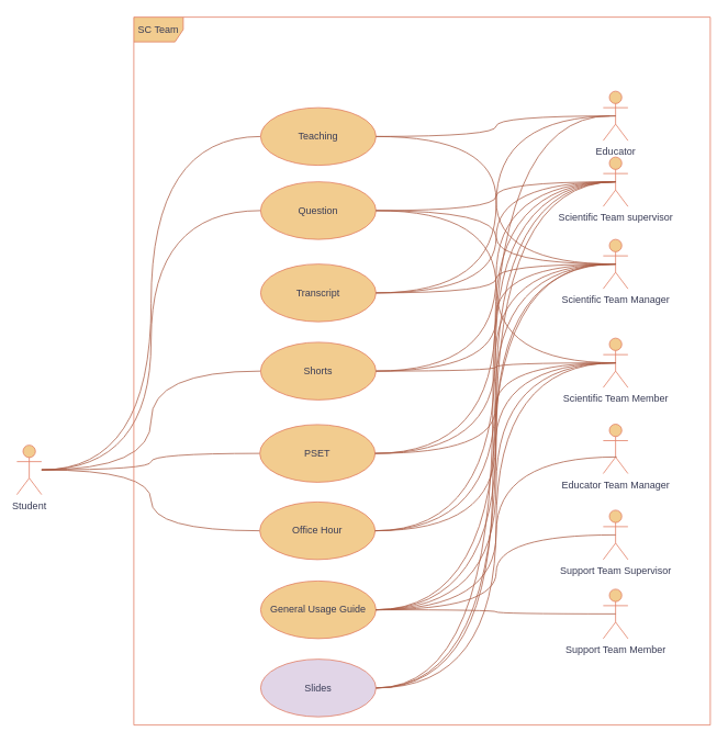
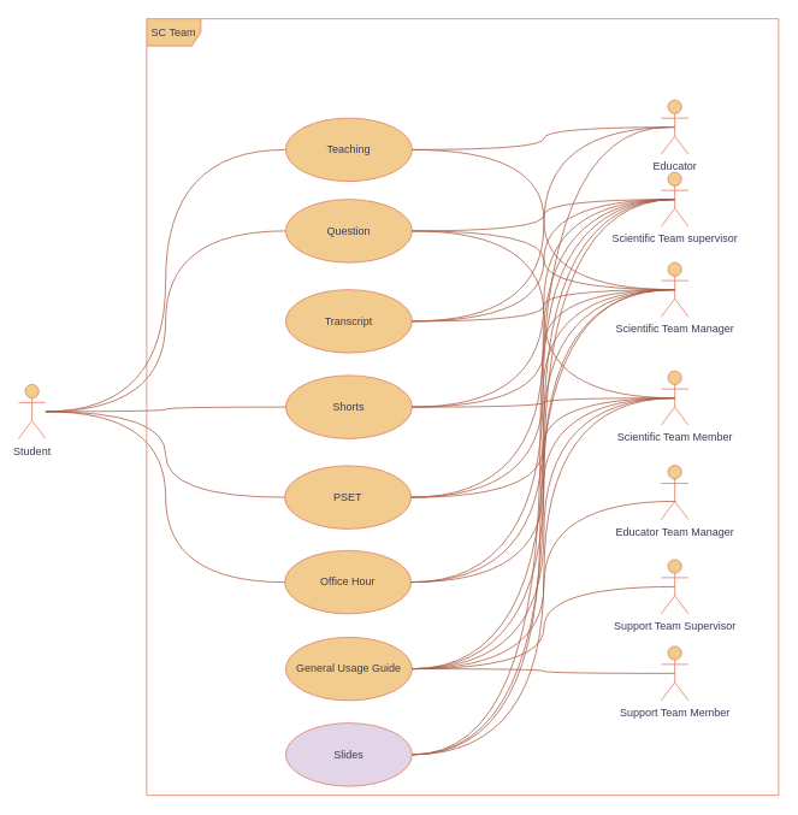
  <mxCell id="0" />
  <mxCell id="1" parent="0" />
  <mxCell id="2" style="edgeStyle=elbowEdgeStyle;shape=connector;curved=1;rounded=0;jumpStyle=arc;orthogonalLoop=1;jettySize=auto;html=1;shadow=0;strokeColor=#aa5b43;align=center;verticalAlign=middle;fontFamily=Helvetica;fontSize=11;fontColor=default;labelBackgroundColor=default;endArrow=none;endFill=0;flowAnimation=0;" edge="1" parent="1" source="7" target="19"><mxGeometry relative="1" as="geometry" /></mxCell>
  <mxCell id="3" style="edgeStyle=elbowEdgeStyle;shape=connector;curved=1;rounded=0;jumpStyle=arc;orthogonalLoop=1;jettySize=auto;html=1;shadow=0;strokeColor=#aa5b43;align=center;verticalAlign=middle;fontFamily=Helvetica;fontSize=11;fontColor=default;labelBackgroundColor=default;endArrow=none;endFill=0;flowAnimation=0;" edge="1" parent="1" source="7" target="13"><mxGeometry relative="1" as="geometry" /></mxCell>
  <mxCell id="4" style="edgeStyle=elbowEdgeStyle;shape=connector;curved=1;rounded=0;jumpStyle=arc;orthogonalLoop=1;jettySize=auto;html=1;shadow=0;strokeColor=#aa5b43;align=center;verticalAlign=middle;fontFamily=Helvetica;fontSize=11;fontColor=default;labelBackgroundColor=default;endArrow=none;endFill=0;flowAnimation=0;" edge="1" parent="1" source="7" target="17"><mxGeometry relative="1" as="geometry" /></mxCell>
  <mxCell id="5" style="edgeStyle=elbowEdgeStyle;shape=connector;curved=1;rounded=0;jumpStyle=arc;orthogonalLoop=1;jettySize=auto;html=1;shadow=0;strokeColor=#aa5b43;align=center;verticalAlign=middle;fontFamily=Helvetica;fontSize=11;fontColor=default;labelBackgroundColor=default;endArrow=none;endFill=0;flowAnimation=0;" edge="1" parent="1" source="7" target="15"><mxGeometry relative="1" as="geometry" /></mxCell>
  <mxCell id="6" style="edgeStyle=elbowEdgeStyle;shape=connector;curved=1;rounded=0;jumpStyle=arc;orthogonalLoop=1;jettySize=auto;html=1;shadow=0;strokeColor=#aa5b43;align=center;verticalAlign=middle;fontFamily=Helvetica;fontSize=11;fontColor=default;labelBackgroundColor=default;endArrow=none;endFill=0;flowAnimation=0;" edge="1" parent="1" source="7" target="16"><mxGeometry relative="1" as="geometry" /></mxCell>
- <mxCell id="7" value="Student" style="shape=umlActor;verticalLabelPosition=bottom;verticalAlign=top;html=1;labelBackgroundColor=none;fillColor=#F2CC8F;strokeColor=#E07A5F;fontColor=#393C56;rounded=1;" parent="1" vertex="1"><mxGeometry x="20" y="540" width="30" height="60" as="geometry" /></mxCell>
+ <mxCell id="7" value="Student" style="shape=umlActor;verticalLabelPosition=bottom;verticalAlign=top;html=1;labelBackgroundColor=none;fillColor=#F2CC8F;strokeColor=#E07A5F;fontColor=#393C56;rounded=1;" parent="1" vertex="1"><mxGeometry x="20" y="425" width="30" height="60" as="geometry" /></mxCell>
  <mxCell id="8" value="Educator" style="shape=umlActor;verticalLabelPosition=bottom;verticalAlign=top;html=1;labelBackgroundColor=none;fillColor=#F2CC8F;strokeColor=#E07A5F;fontColor=#393C56;rounded=1;" parent="1" vertex="1"><mxGeometry x="732" y="110" width="30" height="60" as="geometry" /></mxCell>
  <mxCell id="9" value="Support Team Member" style="shape=umlActor;verticalLabelPosition=bottom;verticalAlign=top;html=1;labelBackgroundColor=none;fillColor=#F2CC8F;strokeColor=#E07A5F;fontColor=#393C56;rounded=1;" parent="1" vertex="1"><mxGeometry x="732" y="715" width="30" height="60" as="geometry" /></mxCell>
  <mxCell id="10" value="Scientific Team Manager" style="shape=umlActor;verticalLabelPosition=bottom;verticalAlign=top;html=1;labelBackgroundColor=none;fillColor=#F2CC8F;strokeColor=#E07A5F;fontColor=#393C56;rounded=1;" parent="1" vertex="1"><mxGeometry x="732" y="290" width="30" height="60" as="geometry" /></mxCell>
  <mxCell id="11" value="Scientific Team supervisor" style="shape=umlActor;verticalLabelPosition=bottom;verticalAlign=top;html=1;labelBackgroundColor=none;fillColor=#F2CC8F;strokeColor=#E07A5F;fontColor=#393C56;rounded=1;" parent="1" vertex="1"><mxGeometry x="732" y="190" width="30" height="60" as="geometry" /></mxCell>
  <mxCell id="12" value="Scientific Team Member" style="shape=umlActor;verticalLabelPosition=bottom;verticalAlign=top;html=1;labelBackgroundColor=none;fillColor=#F2CC8F;strokeColor=#E07A5F;fontColor=#393C56;rounded=1;" parent="1" vertex="1"><mxGeometry x="732" y="410" width="30" height="60" as="geometry" /></mxCell>
  <mxCell id="13" value="Question" style="ellipse;whiteSpace=wrap;html=1;labelBackgroundColor=none;fillColor=#F2CC8F;strokeColor=#E07A5F;fontColor=#393C56;rounded=1;" parent="1" vertex="1"><mxGeometry x="316" y="220" width="140" height="70" as="geometry" /></mxCell>
  <mxCell id="14" value="Transcript" style="ellipse;whiteSpace=wrap;html=1;labelBackgroundColor=none;fillColor=#F2CC8F;strokeColor=#E07A5F;fontColor=#393C56;rounded=1;" parent="1" vertex="1"><mxGeometry x="316" y="320" width="140" height="70" as="geometry" /></mxCell>
  <mxCell id="15" value="Shorts" style="ellipse;whiteSpace=wrap;html=1;labelBackgroundColor=none;fillColor=#F2CC8F;strokeColor=#E07A5F;fontColor=#393C56;rounded=1;" parent="1" vertex="1"><mxGeometry x="316" y="415" width="140" height="70" as="geometry" /></mxCell>
  <mxCell id="16" value="PSET" style="ellipse;whiteSpace=wrap;html=1;labelBackgroundColor=none;fillColor=#F2CC8F;strokeColor=#E07A5F;fontColor=#393C56;rounded=1;" parent="1" vertex="1"><mxGeometry x="315" y="515" width="140" height="70" as="geometry" /></mxCell>
  <mxCell id="17" value="Office Hour" style="ellipse;whiteSpace=wrap;html=1;labelBackgroundColor=none;fillColor=#F2CC8F;strokeColor=#E07A5F;fontColor=#393C56;rounded=1;" parent="1" vertex="1"><mxGeometry x="315" y="609" width="140" height="70" as="geometry" /></mxCell>
  <mxCell id="18" value="General Usage Guide" style="ellipse;whiteSpace=wrap;html=1;labelBackgroundColor=none;fillColor=#F2CC8F;strokeColor=#E07A5F;fontColor=#393C56;rounded=1;" parent="1" vertex="1"><mxGeometry x="316" y="705" width="140" height="70" as="geometry" /></mxCell>
  <mxCell id="19" value="Teaching" style="ellipse;whiteSpace=wrap;html=1;labelBackgroundColor=none;fillColor=#F2CC8F;strokeColor=#E07A5F;fontColor=#393C56;rounded=1;" parent="1" vertex="1"><mxGeometry x="316" y="130" width="140" height="70" as="geometry" /></mxCell>
  <mxCell id="20" value="SC Team" style="shape=umlFrame;whiteSpace=wrap;html=1;pointerEvents=0;labelBackgroundColor=none;fillColor=#F2CC8F;strokeColor=#E07A5F;fontColor=#393C56;rounded=1;" parent="1" vertex="1"><mxGeometry x="162" y="20" width="700" height="860" as="geometry" /></mxCell>
  <mxCell id="21" value="Educator Team Manager" style="shape=umlActor;verticalLabelPosition=bottom;verticalAlign=top;html=1;labelBackgroundColor=none;fillColor=#F2CC8F;strokeColor=#E07A5F;fontColor=#393C56;rounded=1;" parent="1" vertex="1"><mxGeometry x="732" y="514.5" width="30" height="60" as="geometry" /></mxCell>
  <mxCell id="22" style="edgeStyle=elbowEdgeStyle;rounded=0;orthogonalLoop=1;jettySize=auto;html=1;entryX=0.5;entryY=0.5;entryDx=0;entryDy=0;entryPerimeter=0;jumpStyle=arc;shadow=0;flowAnimation=0;curved=1;strokeColor=#aa5b43;endArrow=none;endFill=0;" edge="1" parent="1" source="14" target="8"><mxGeometry relative="1" as="geometry" /></mxCell>
  <mxCell id="23" style="edgeStyle=elbowEdgeStyle;shape=connector;curved=1;rounded=0;jumpStyle=arc;orthogonalLoop=1;jettySize=auto;html=1;entryX=0.5;entryY=0.5;entryDx=0;entryDy=0;entryPerimeter=0;shadow=0;strokeColor=#aa5b43;align=center;verticalAlign=middle;fontFamily=Helvetica;fontSize=11;fontColor=default;labelBackgroundColor=default;endArrow=none;endFill=0;flowAnimation=0;" edge="1" parent="1" source="19" target="8"><mxGeometry relative="1" as="geometry" /></mxCell>
  <mxCell id="24" style="edgeStyle=elbowEdgeStyle;shape=connector;curved=1;rounded=0;jumpStyle=arc;orthogonalLoop=1;jettySize=auto;html=1;entryX=0.5;entryY=0.5;entryDx=0;entryDy=0;entryPerimeter=0;shadow=0;strokeColor=#aa5b43;align=center;verticalAlign=middle;fontFamily=Helvetica;fontSize=11;fontColor=default;labelBackgroundColor=default;endArrow=none;endFill=0;flowAnimation=0;" edge="1" parent="1" source="19" target="10"><mxGeometry relative="1" as="geometry" /></mxCell>
  <mxCell id="25" style="edgeStyle=elbowEdgeStyle;shape=connector;curved=1;rounded=0;jumpStyle=arc;orthogonalLoop=1;jettySize=auto;html=1;entryX=0.5;entryY=0.5;entryDx=0;entryDy=0;entryPerimeter=0;shadow=0;strokeColor=#aa5b43;align=center;verticalAlign=middle;fontFamily=Helvetica;fontSize=11;fontColor=default;labelBackgroundColor=default;endArrow=none;endFill=0;flowAnimation=0;" edge="1" parent="1" source="13" target="10"><mxGeometry relative="1" as="geometry" /></mxCell>
  <mxCell id="26" style="edgeStyle=elbowEdgeStyle;shape=connector;curved=1;rounded=0;jumpStyle=arc;orthogonalLoop=1;jettySize=auto;html=1;entryX=0.5;entryY=0.5;entryDx=0;entryDy=0;entryPerimeter=0;shadow=0;strokeColor=#aa5b43;align=center;verticalAlign=middle;fontFamily=Helvetica;fontSize=11;fontColor=default;labelBackgroundColor=default;endArrow=none;endFill=0;flowAnimation=0;" edge="1" parent="1" source="14" target="10"><mxGeometry relative="1" as="geometry" /></mxCell>
  <mxCell id="27" style="edgeStyle=elbowEdgeStyle;shape=connector;curved=1;rounded=0;jumpStyle=arc;orthogonalLoop=1;jettySize=auto;html=1;entryX=0.5;entryY=0.5;entryDx=0;entryDy=0;entryPerimeter=0;shadow=0;strokeColor=#aa5b43;align=center;verticalAlign=middle;fontFamily=Helvetica;fontSize=11;fontColor=default;labelBackgroundColor=default;endArrow=none;endFill=0;flowAnimation=0;" edge="1" parent="1" source="15" target="10"><mxGeometry relative="1" as="geometry" /></mxCell>
  <mxCell id="28" style="edgeStyle=elbowEdgeStyle;shape=connector;curved=1;rounded=0;jumpStyle=arc;orthogonalLoop=1;jettySize=auto;html=1;entryX=0.5;entryY=0.5;entryDx=0;entryDy=0;entryPerimeter=0;shadow=0;strokeColor=#aa5b43;align=center;verticalAlign=middle;fontFamily=Helvetica;fontSize=11;fontColor=default;labelBackgroundColor=default;endArrow=none;endFill=0;flowAnimation=0;" edge="1" parent="1" source="16" target="10"><mxGeometry relative="1" as="geometry" /></mxCell>
  <mxCell id="29" style="edgeStyle=elbowEdgeStyle;shape=connector;curved=1;rounded=0;jumpStyle=arc;orthogonalLoop=1;jettySize=auto;html=1;entryX=0.5;entryY=0.5;entryDx=0;entryDy=0;entryPerimeter=0;shadow=0;strokeColor=#aa5b43;align=center;verticalAlign=middle;fontFamily=Helvetica;fontSize=11;fontColor=default;labelBackgroundColor=default;endArrow=none;endFill=0;flowAnimation=0;" edge="1" parent="1" source="17" target="10"><mxGeometry relative="1" as="geometry" /></mxCell>
  <mxCell id="30" style="edgeStyle=elbowEdgeStyle;shape=connector;curved=1;rounded=0;jumpStyle=arc;orthogonalLoop=1;jettySize=auto;html=1;entryX=0.5;entryY=0.5;entryDx=0;entryDy=0;entryPerimeter=0;shadow=0;strokeColor=#aa5b43;align=center;verticalAlign=middle;fontFamily=Helvetica;fontSize=11;fontColor=default;labelBackgroundColor=default;endArrow=none;endFill=0;flowAnimation=0;" edge="1" parent="1" source="18" target="10"><mxGeometry relative="1" as="geometry" /></mxCell>
  <mxCell id="31" style="edgeStyle=elbowEdgeStyle;shape=connector;curved=1;rounded=0;jumpStyle=arc;orthogonalLoop=1;jettySize=auto;html=1;entryX=0.5;entryY=0.5;entryDx=0;entryDy=0;entryPerimeter=0;shadow=0;strokeColor=#aa5b43;align=center;verticalAlign=middle;fontFamily=Helvetica;fontSize=11;fontColor=default;labelBackgroundColor=default;endArrow=none;endFill=0;flowAnimation=0;" edge="1" parent="1" source="13" target="11"><mxGeometry relative="1" as="geometry" /></mxCell>
  <mxCell id="32" style="edgeStyle=elbowEdgeStyle;shape=connector;curved=1;rounded=0;jumpStyle=arc;orthogonalLoop=1;jettySize=auto;html=1;entryX=0.5;entryY=0.5;entryDx=0;entryDy=0;entryPerimeter=0;shadow=0;strokeColor=#aa5b43;align=center;verticalAlign=middle;fontFamily=Helvetica;fontSize=11;fontColor=default;labelBackgroundColor=default;endArrow=none;endFill=0;flowAnimation=0;" edge="1" parent="1" source="14" target="11"><mxGeometry relative="1" as="geometry" /></mxCell>
  <mxCell id="33" style="edgeStyle=elbowEdgeStyle;shape=connector;curved=1;rounded=0;jumpStyle=arc;orthogonalLoop=1;jettySize=auto;html=1;entryX=0.5;entryY=0.5;entryDx=0;entryDy=0;entryPerimeter=0;shadow=0;strokeColor=#aa5b43;align=center;verticalAlign=middle;fontFamily=Helvetica;fontSize=11;fontColor=default;labelBackgroundColor=default;endArrow=none;endFill=0;flowAnimation=0;" edge="1" parent="1" source="15" target="11"><mxGeometry relative="1" as="geometry" /></mxCell>
  <mxCell id="34" style="edgeStyle=elbowEdgeStyle;shape=connector;curved=1;rounded=0;jumpStyle=arc;orthogonalLoop=1;jettySize=auto;html=1;entryX=0.5;entryY=0.5;entryDx=0;entryDy=0;entryPerimeter=0;shadow=0;strokeColor=#aa5b43;align=center;verticalAlign=middle;fontFamily=Helvetica;fontSize=11;fontColor=default;labelBackgroundColor=default;endArrow=none;endFill=0;flowAnimation=0;" edge="1" parent="1" source="16" target="11"><mxGeometry relative="1" as="geometry" /></mxCell>
  <mxCell id="35" style="edgeStyle=elbowEdgeStyle;shape=connector;curved=1;rounded=0;jumpStyle=arc;orthogonalLoop=1;jettySize=auto;html=1;entryX=0.5;entryY=0.5;entryDx=0;entryDy=0;entryPerimeter=0;shadow=0;strokeColor=#aa5b43;align=center;verticalAlign=middle;fontFamily=Helvetica;fontSize=11;fontColor=default;labelBackgroundColor=default;endArrow=none;endFill=0;flowAnimation=0;" edge="1" parent="1" source="17" target="11"><mxGeometry relative="1" as="geometry" /></mxCell>
  <mxCell id="36" style="edgeStyle=elbowEdgeStyle;shape=connector;curved=1;rounded=0;jumpStyle=arc;orthogonalLoop=1;jettySize=auto;html=1;entryX=0.5;entryY=0.5;entryDx=0;entryDy=0;entryPerimeter=0;shadow=0;strokeColor=#aa5b43;align=center;verticalAlign=middle;fontFamily=Helvetica;fontSize=11;fontColor=default;labelBackgroundColor=default;endArrow=none;endFill=0;flowAnimation=0;" edge="1" parent="1" source="18" target="11"><mxGeometry relative="1" as="geometry" /></mxCell>
  <mxCell id="37" style="edgeStyle=elbowEdgeStyle;shape=connector;curved=1;rounded=0;jumpStyle=arc;orthogonalLoop=1;jettySize=auto;html=1;entryX=0.5;entryY=0.5;entryDx=0;entryDy=0;entryPerimeter=0;shadow=0;strokeColor=#aa5b43;align=center;verticalAlign=middle;fontFamily=Helvetica;fontSize=11;fontColor=default;labelBackgroundColor=default;endArrow=none;endFill=0;flowAnimation=0;" edge="1" parent="1" source="13" target="12"><mxGeometry relative="1" as="geometry" /></mxCell>
  <mxCell id="38" style="edgeStyle=elbowEdgeStyle;shape=connector;curved=1;rounded=0;jumpStyle=arc;orthogonalLoop=1;jettySize=auto;html=1;shadow=0;strokeColor=#aa5b43;align=center;verticalAlign=middle;fontFamily=Helvetica;fontSize=11;fontColor=default;labelBackgroundColor=default;endArrow=none;endFill=0;flowAnimation=0;" edge="1" parent="1" source="40"><mxGeometry relative="1" as="geometry"><mxPoint x="740" y="140" as="targetPoint" /></mxGeometry></mxCell>
  <mxCell id="39" style="edgeStyle=elbowEdgeStyle;shape=connector;curved=1;rounded=0;jumpStyle=arc;orthogonalLoop=1;jettySize=auto;html=1;shadow=0;strokeColor=#aa5b43;align=center;verticalAlign=middle;fontFamily=Helvetica;fontSize=11;fontColor=default;labelBackgroundColor=default;endArrow=none;endFill=0;flowAnimation=0;" edge="1" parent="1" source="40"><mxGeometry relative="1" as="geometry"><mxPoint x="740" y="320" as="targetPoint" /></mxGeometry></mxCell>
  <mxCell id="40" value="Slides" style="ellipse;whiteSpace=wrap;html=1;labelBackgroundColor=none;fillColor=#e1d5e7;strokeColor=#E07A5F;fontColor=#393C56;rounded=1;" vertex="1" parent="1"><mxGeometry x="316" y="800" width="140" height="70" as="geometry" /></mxCell>
  <mxCell id="41" style="edgeStyle=elbowEdgeStyle;shape=connector;curved=1;rounded=0;jumpStyle=arc;orthogonalLoop=1;jettySize=auto;html=1;entryX=0.5;entryY=0.5;entryDx=0;entryDy=0;entryPerimeter=0;shadow=0;strokeColor=#aa5b43;align=center;verticalAlign=middle;fontFamily=Helvetica;fontSize=11;fontColor=default;labelBackgroundColor=default;endArrow=none;endFill=0;flowAnimation=0;" edge="1" parent="1" source="40" target="11"><mxGeometry relative="1" as="geometry" /></mxCell>
  <mxCell id="42" style="edgeStyle=elbowEdgeStyle;shape=connector;curved=1;rounded=0;jumpStyle=arc;orthogonalLoop=1;jettySize=auto;html=1;entryX=0.5;entryY=0.5;entryDx=0;entryDy=0;entryPerimeter=0;shadow=0;strokeColor=#aa5b43;align=center;verticalAlign=middle;fontFamily=Helvetica;fontSize=11;fontColor=default;labelBackgroundColor=default;endArrow=none;endFill=0;flowAnimation=0;" edge="1" parent="1" source="40" target="12"><mxGeometry relative="1" as="geometry" /></mxCell>
  <mxCell id="43" value="Support Team Supervisor" style="shape=umlActor;verticalLabelPosition=bottom;verticalAlign=top;html=1;labelBackgroundColor=none;fillColor=#F2CC8F;strokeColor=#E07A5F;fontColor=#393C56;rounded=1;" vertex="1" parent="1"><mxGeometry x="732" y="619" width="30" height="60" as="geometry" /></mxCell>
  <mxCell id="44" style="edgeStyle=elbowEdgeStyle;shape=connector;curved=1;rounded=0;jumpStyle=arc;orthogonalLoop=1;jettySize=auto;html=1;entryX=0.5;entryY=0.5;entryDx=0;entryDy=0;entryPerimeter=0;shadow=0;strokeColor=#aa5b43;align=center;verticalAlign=middle;fontFamily=Helvetica;fontSize=11;fontColor=default;labelBackgroundColor=default;endArrow=none;endFill=0;flowAnimation=0;" edge="1" parent="1" source="15" target="12"><mxGeometry relative="1" as="geometry" /></mxCell>
  <mxCell id="45" style="edgeStyle=elbowEdgeStyle;shape=connector;curved=1;rounded=0;jumpStyle=arc;orthogonalLoop=1;jettySize=auto;html=1;entryX=0.5;entryY=0.5;entryDx=0;entryDy=0;entryPerimeter=0;shadow=0;strokeColor=#aa5b43;align=center;verticalAlign=middle;fontFamily=Helvetica;fontSize=11;fontColor=default;labelBackgroundColor=default;endArrow=none;endFill=0;flowAnimation=0;" edge="1" parent="1" source="16" target="12"><mxGeometry relative="1" as="geometry" /></mxCell>
  <mxCell id="46" style="edgeStyle=elbowEdgeStyle;shape=connector;curved=1;rounded=0;jumpStyle=arc;orthogonalLoop=1;jettySize=auto;html=1;entryX=0.5;entryY=0.5;entryDx=0;entryDy=0;entryPerimeter=0;shadow=0;strokeColor=#aa5b43;align=center;verticalAlign=middle;fontFamily=Helvetica;fontSize=11;fontColor=default;labelBackgroundColor=default;endArrow=none;endFill=0;flowAnimation=0;" edge="1" parent="1" source="17" target="12"><mxGeometry relative="1" as="geometry" /></mxCell>
  <mxCell id="47" style="edgeStyle=elbowEdgeStyle;shape=connector;curved=1;rounded=0;jumpStyle=arc;orthogonalLoop=1;jettySize=auto;html=1;entryX=0.5;entryY=0.5;entryDx=0;entryDy=0;entryPerimeter=0;shadow=0;strokeColor=#aa5b43;align=center;verticalAlign=middle;fontFamily=Helvetica;fontSize=11;fontColor=default;labelBackgroundColor=default;endArrow=none;endFill=0;flowAnimation=0;" edge="1" parent="1" source="18" target="12"><mxGeometry relative="1" as="geometry" /></mxCell>
  <mxCell id="48" style="edgeStyle=elbowEdgeStyle;shape=connector;curved=1;rounded=0;jumpStyle=arc;orthogonalLoop=1;jettySize=auto;html=1;entryX=0.543;entryY=0.664;entryDx=0;entryDy=0;entryPerimeter=0;shadow=0;strokeColor=#aa5b43;align=center;verticalAlign=middle;fontFamily=Helvetica;fontSize=11;fontColor=default;labelBackgroundColor=default;endArrow=none;endFill=0;flowAnimation=0;" edge="1" parent="1" source="18" target="21"><mxGeometry relative="1" as="geometry" /></mxCell>
  <mxCell id="49" style="edgeStyle=elbowEdgeStyle;shape=connector;curved=1;rounded=0;jumpStyle=arc;orthogonalLoop=1;jettySize=auto;html=1;entryX=0.5;entryY=0.5;entryDx=0;entryDy=0;entryPerimeter=0;shadow=0;strokeColor=#aa5b43;align=center;verticalAlign=middle;fontFamily=Helvetica;fontSize=11;fontColor=default;labelBackgroundColor=default;endArrow=none;endFill=0;flowAnimation=0;" edge="1" parent="1" source="18" target="43"><mxGeometry relative="1" as="geometry" /></mxCell>
  <mxCell id="50" style="edgeStyle=elbowEdgeStyle;shape=connector;curved=1;rounded=0;jumpStyle=arc;orthogonalLoop=1;jettySize=auto;html=1;entryX=0.5;entryY=0.5;entryDx=0;entryDy=0;entryPerimeter=0;shadow=0;strokeColor=#aa5b43;align=center;verticalAlign=middle;fontFamily=Helvetica;fontSize=11;fontColor=default;labelBackgroundColor=default;endArrow=none;endFill=0;flowAnimation=0;" edge="1" parent="1" source="18" target="9"><mxGeometry relative="1" as="geometry" /></mxCell>
